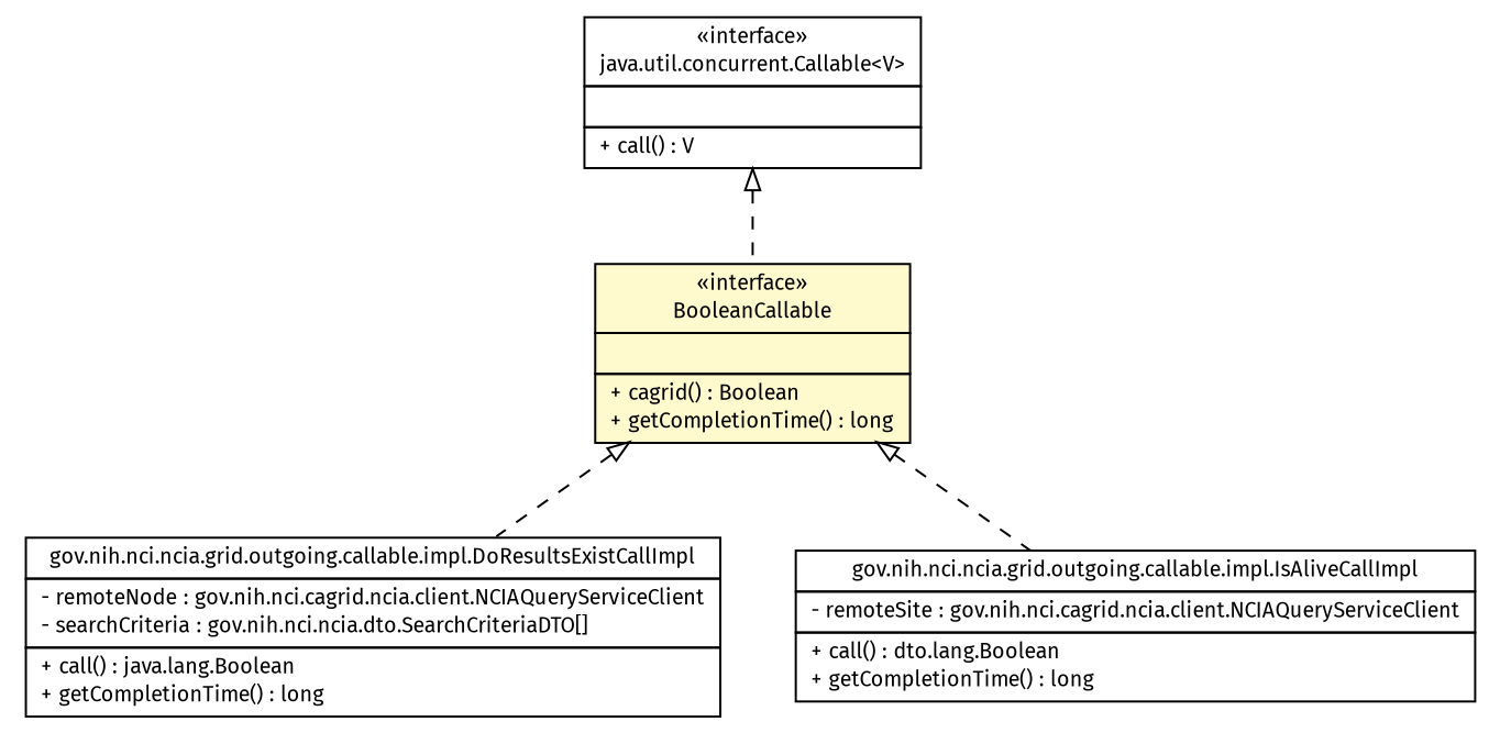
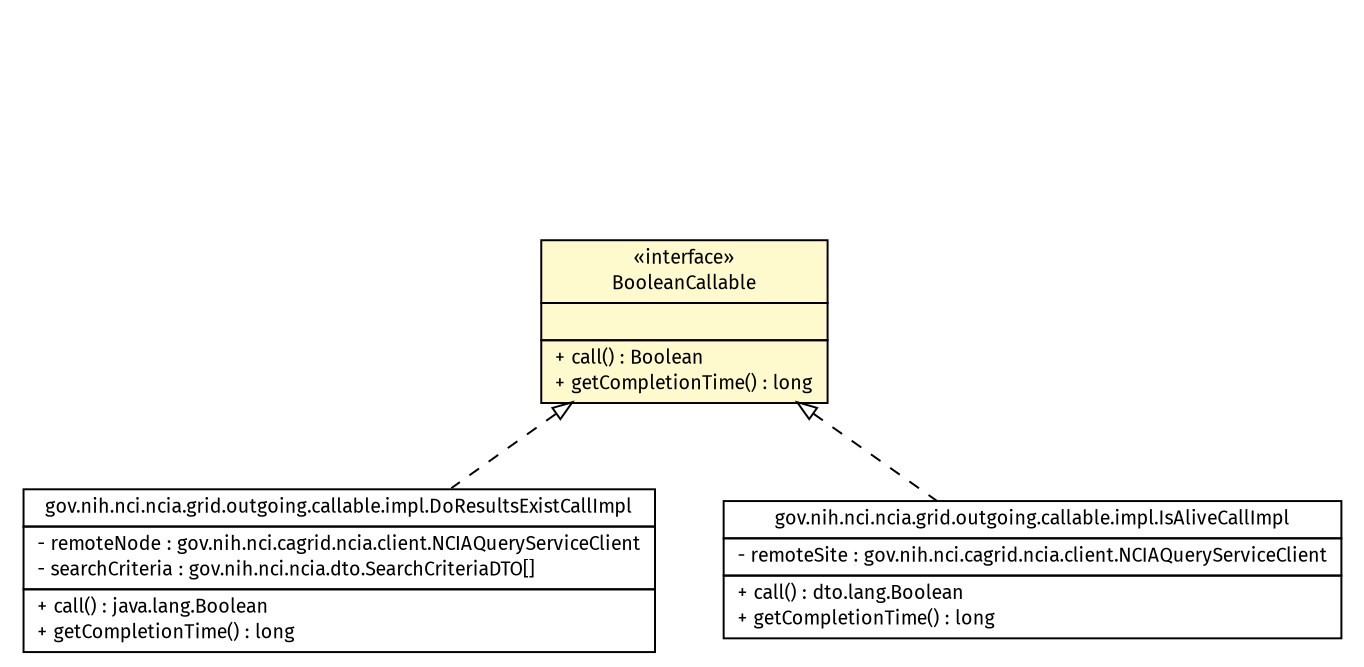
  digraph {
    fontname="Fira Sans"
    node [fontcolor=black fontname="Fira Sans" fontsize=10.0 shape=plaintext]
    edge [arrowtail=empty dir=back fontname="Fira Sans" fontsize=10 headport=p labelfontname=Helvetica labelfontsize=10 style=dashed tailport=p]
-   n1 [label=<<table border="0" cellborder="1" cellspacing="0" cellpadding="2" port="p" bgcolor="lemonChiffon" href="./BooleanCallable.html"> 		<tr><td><table border="0" cellspacing="0" cellpadding="1"> 			<tr><td> &laquo;interface&raquo; </td></tr> 			<tr><td> BooleanCallable </td></tr> 		</table></td></tr> 		<tr><td><table border="0" cellspacing="0" cellpadding="1"> 			<tr><td align="left">  </td></tr> 		</table></td></tr> 		<tr><td><table border="0" cellspacing="0" cellpadding="1"> 			<tr><td align="left"> + cagrid() : Boolean </td></tr> 			<tr><td align="left"> + getCompletionTime() : long </td></tr> 		</table></td></tr> 		</table>>]
+   n1 [label=<<table border="0" cellborder="1" cellspacing="0" cellpadding="2" port="p" bgcolor="lemonChiffon" href="./BooleanCallable.html"> 		<tr><td><table border="0" cellspacing="0" cellpadding="1"> 			<tr><td> &laquo;interface&raquo; </td></tr> 			<tr><td> BooleanCallable </td></tr> 		</table></td></tr> 		<tr><td><table border="0" cellspacing="0" cellpadding="1"> 			<tr><td align="left">  </td></tr> 		</table></td></tr> 		<tr><td><table border="0" cellspacing="0" cellpadding="1"> 			<tr><td align="left"> + call() : Boolean </td></tr> 			<tr><td align="left"> + getCompletionTime() : long </td></tr> 		</table></td></tr> 		</table>>]
    n2 [label=<<table border="0" cellborder="1" cellspacing="0" cellpadding="2" port="p" href="./impl/DoResultsExistCallImpl.html"> 		<tr><td><table border="0" cellspacing="0" cellpadding="1"> 			<tr><td> gov.nih.nci.ncia.grid.outgoing.callable.impl.DoResultsExistCallImpl </td></tr> 		</table></td></tr> 		<tr><td><table border="0" cellspacing="0" cellpadding="1"> 			<tr><td align="left"> - remoteNode : gov.nih.nci.cagrid.ncia.client.NCIAQueryServiceClient </td></tr> 			<tr><td align="left"> - searchCriteria : gov.nih.nci.ncia.dto.SearchCriteriaDTO[] </td></tr> 		</table></td></tr> 		<tr><td><table border="0" cellspacing="0" cellpadding="1"> 			<tr><td align="left"> + call() : java.lang.Boolean </td></tr> 			<tr><td align="left"> + getCompletionTime() : long </td></tr> 		</table></td></tr> 		</table>>]
    n3 [label=<<table border="0" cellborder="1" cellspacing="0" cellpadding="2" port="p" href="./impl/IsAliveCallImpl.html"> 		<tr><td><table border="0" cellspacing="0" cellpadding="1"> 			<tr><td> gov.nih.nci.ncia.grid.outgoing.callable.impl.IsAliveCallImpl </td></tr> 		</table></td></tr> 		<tr><td><table border="0" cellspacing="0" cellpadding="1"> 			<tr><td align="left"> - remoteSite : gov.nih.nci.cagrid.ncia.client.NCIAQueryServiceClient </td></tr> 		</table></td></tr> 		<tr><td><table border="0" cellspacing="0" cellpadding="1"> 			<tr><td align="left"> + call() : dto.lang.Boolean </td></tr> 			<tr><td align="left"> + getCompletionTime() : long </td></tr> 		</table></td></tr> 		</table>>]
-   n4 [label=<<table border="0" cellborder="1" cellspacing="0" cellpadding="2" port="p" href="http://java.sun.com/j2se/1.4.2/docs/api/java/util/concurrent/Callable.html"> 		<tr><td><table border="0" cellspacing="0" cellpadding="1"> 			<tr><td> &laquo;interface&raquo; </td></tr> 			<tr><td> java.util.concurrent.Callable&lt;V&gt; </td></tr> 		</table></td></tr> 		<tr><td><table border="0" cellspacing="0" cellpadding="1"> 			<tr><td align="left">  </td></tr> 		</table></td></tr> 		<tr><td><table border="0" cellspacing="0" cellpadding="1"> 			<tr><td align="left"> + call() : V </td></tr> 		</table></td></tr> 		</table>>]
    n1 -> n2
    n1 -> n3
-   n4 -> n1
  }
